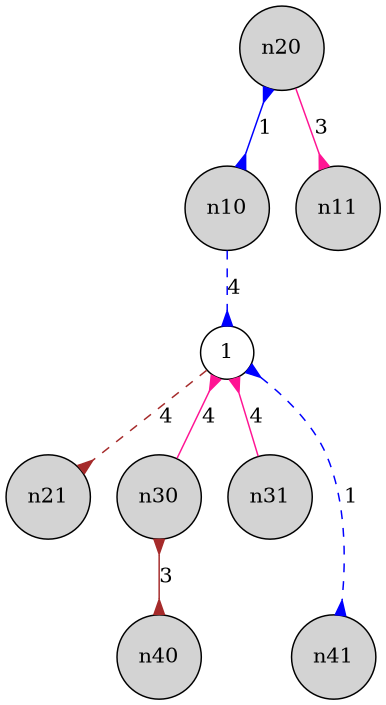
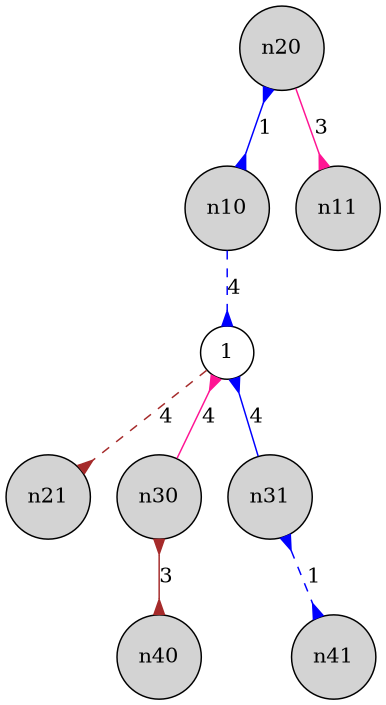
  digraph {
    node [shape=circle style=filled]
    edge [arrowhead=inv arrowtail=inv color=blue dir=both style=solid]
    n00 [label=n20]
    n10
    n11
    n20 [label=1 style=solid]
    n21
    n30
    n31
    n40
    n41
    n00 -> n10 [label=1]
    n00 -> n11 [arrowtail=none color=deeppink label=3]
    n10 -> n20 [arrowtail=none label=4 style=dashed]
    n20 -> n21 [arrowtail=none color=brown label=4 style=dashed]
    n20 -> n30 [arrowhead=none color=deeppink label=4]
-   n20 -> n31 [arrowhead=none color=deeppink label=4]
+   n20 -> n31 [arrowhead=none label=4]
    n30 -> n40 [color=brown label=3]
-   n20 -> n41 [label=1 style=dashed]
+   n31 -> n41 [label=1 style=dashed]
  }
